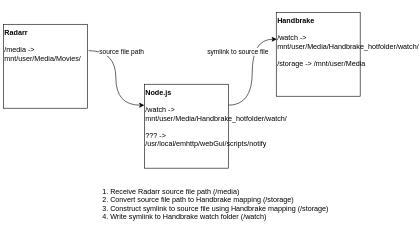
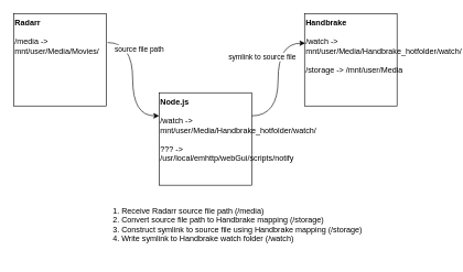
  <mxCell id="0" />
  <mxCell id="1" parent="0" />
  <mxCell id="2" style="edgeStyle=orthogonalEdgeStyle;curved=1;rounded=0;orthogonalLoop=1;jettySize=auto;html=1;exitX=1;exitY=0.25;exitDx=0;exitDy=0;entryX=0.007;entryY=0.321;entryDx=0;entryDy=0;entryPerimeter=0;" edge="1" parent="1" source="4" target="5"><mxGeometry relative="1" as="geometry" /></mxCell>
  <mxCell id="3" value="symlink to source file" style="edgeLabel;html=1;align=center;verticalAlign=middle;resizable=0;points=[];" vertex="1" connectable="0" parent="2"><mxGeometry x="0.356" y="-6" relative="1" as="geometry"><mxPoint x="-31" as="offset" /></mxGeometry></mxCell>
  <mxCell id="4" value="&lt;div&gt;&lt;b&gt;Node.js&lt;/b&gt;&lt;/div&gt;&lt;div&gt;&lt;b&gt;&lt;br&gt;&lt;/b&gt;&lt;/div&gt;&lt;div&gt;&lt;span style=&quot;height: 152px;&quot; class=&quot;docker_readmore readmore-js-section readmore-js-expanded&quot;&gt;/watch -&amp;gt; mnt/user/Media/Handbrake_hotfolder/watch/&lt;/span&gt;&lt;/div&gt;&lt;div&gt;&lt;span style=&quot;height: 152px;&quot; class=&quot;docker_readmore readmore-js-section readmore-js-expanded&quot;&gt;&lt;br&gt;&lt;/span&gt;&lt;/div&gt;&lt;div&gt;&lt;span style=&quot;height: 152px;&quot; class=&quot;docker_readmore readmore-js-section readmore-js-expanded&quot;&gt;??? -&amp;gt; /usr/local/emhttp/webGui/scripts/notify&lt;br&gt;&lt;/span&gt;&lt;b&gt;&lt;/b&gt;&lt;/div&gt;" style="whiteSpace=wrap;html=1;aspect=fixed;align=left;verticalAlign=top;" vertex="1" parent="1"><mxGeometry x="240" y="140" width="140" height="140" as="geometry" /></mxCell>
  <mxCell id="5" value="&lt;div&gt;&lt;b&gt;Handbrake&lt;br&gt;&lt;/b&gt;&lt;/div&gt;&lt;div&gt;&lt;b&gt;&lt;br&gt;&lt;/b&gt;&lt;/div&gt;&lt;div&gt;&lt;span style=&quot;height: 152px;&quot; class=&quot;docker_readmore readmore-js-section readmore-js-expanded&quot;&gt;/watch -&amp;gt; mnt/user/Media/Handbrake_hotfolder/watch/&lt;/span&gt;&lt;/div&gt;&lt;div&gt;&lt;span style=&quot;height: 152px;&quot; class=&quot;docker_readmore readmore-js-section readmore-js-expanded&quot;&gt;&lt;br&gt;&lt;/span&gt;&lt;/div&gt;&lt;div&gt;&lt;span style=&quot;height: 152px;&quot; class=&quot;docker_readmore readmore-js-section readmore-js-expanded&quot;&gt;/storage -&amp;gt; /mnt/user/Media&lt;/span&gt;&lt;span style=&quot;height: 152px;&quot; class=&quot;docker_readmore readmore-js-section readmore-js-expanded&quot;&gt;&lt;/span&gt;&lt;/div&gt;" style="whiteSpace=wrap;html=1;aspect=fixed;align=left;verticalAlign=top;" vertex="1" parent="1"><mxGeometry x="460" y="20" width="140" height="140" as="geometry" /></mxCell>
  <mxCell id="6" style="edgeStyle=orthogonalEdgeStyle;curved=1;rounded=0;orthogonalLoop=1;jettySize=auto;html=1;entryX=0;entryY=0.25;entryDx=0;entryDy=0;exitX=1.014;exitY=0.314;exitDx=0;exitDy=0;exitPerimeter=0;" edge="1" parent="1" source="8" target="4"><mxGeometry relative="1" as="geometry" /></mxCell>
  <mxCell id="7" value="source file path" style="edgeLabel;html=1;align=center;verticalAlign=middle;resizable=0;points=[];" vertex="1" connectable="0" parent="6"><mxGeometry x="-0.488" y="9" relative="1" as="geometry"><mxPoint as="offset" /></mxGeometry></mxCell>
- <mxCell id="8" value="&lt;div&gt;&lt;b&gt;Radarr&lt;br&gt;&lt;/b&gt;&lt;/div&gt;&lt;div&gt;&lt;b&gt;&lt;br&gt;&lt;/b&gt;&lt;/div&gt;&lt;div&gt;&lt;span style=&quot;height: 190px;&quot; class=&quot;docker_readmore readmore-js-section readmore-js-expanded&quot;&gt;/media -&amp;gt; mnt/user/Media/Movies/&lt;/span&gt;&lt;/div&gt;" style="whiteSpace=wrap;html=1;aspect=fixed;align=left;verticalAlign=top;" vertex="1" parent="1"><mxGeometry x="5" y="40" width="140" height="140" as="geometry" /></mxCell>
+ <mxCell id="8" value="&lt;div&gt;&lt;b&gt;Radarr&lt;br&gt;&lt;/b&gt;&lt;/div&gt;&lt;div&gt;&lt;b&gt;&lt;br&gt;&lt;/b&gt;&lt;/div&gt;&lt;div&gt;&lt;span style=&quot;height: 190px;&quot; class=&quot;docker_readmore readmore-js-section readmore-js-expanded&quot;&gt;/media -&amp;gt; mnt/user/Media/Movies/&lt;/span&gt;&lt;/div&gt;" style="whiteSpace=wrap;html=1;aspect=fixed;align=left;verticalAlign=top;" vertex="1" parent="1"><mxGeometry x="20" y="20" width="140" height="140" as="geometry" /></mxCell>
  <mxCell id="9" value="&lt;div align=&quot;left&quot;&gt;&lt;ol&gt;&lt;li&gt;Receive Radarr source file path (/media)&lt;br&gt;&lt;/li&gt;&lt;li&gt;&lt;div&gt;Convert source file path to Handbrake mapping (/storage)&lt;/div&gt;&lt;/li&gt;&lt;li&gt;Construct symlink to source file using Handbrake mapping (/storage)&lt;br&gt;&lt;/li&gt;&lt;li&gt;Write symlink to Handbrake watch folder (/watch)&lt;br&gt;&lt;/li&gt;&lt;/ol&gt;&lt;/div&gt;" style="text;html=1;align=center;verticalAlign=middle;resizable=0;points=[];autosize=1;strokeColor=none;fillColor=none;" vertex="1" parent="1"><mxGeometry x="130" y="290" width="430" height="100" as="geometry" /></mxCell>
